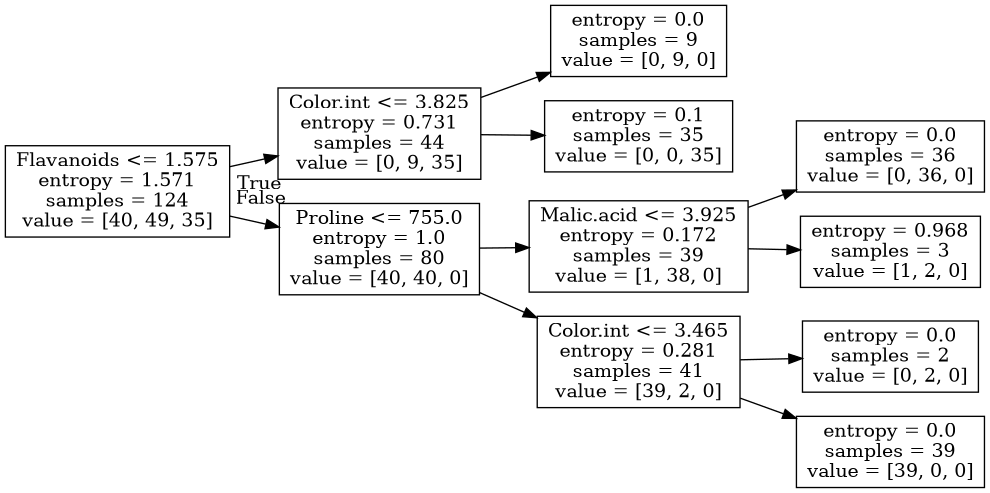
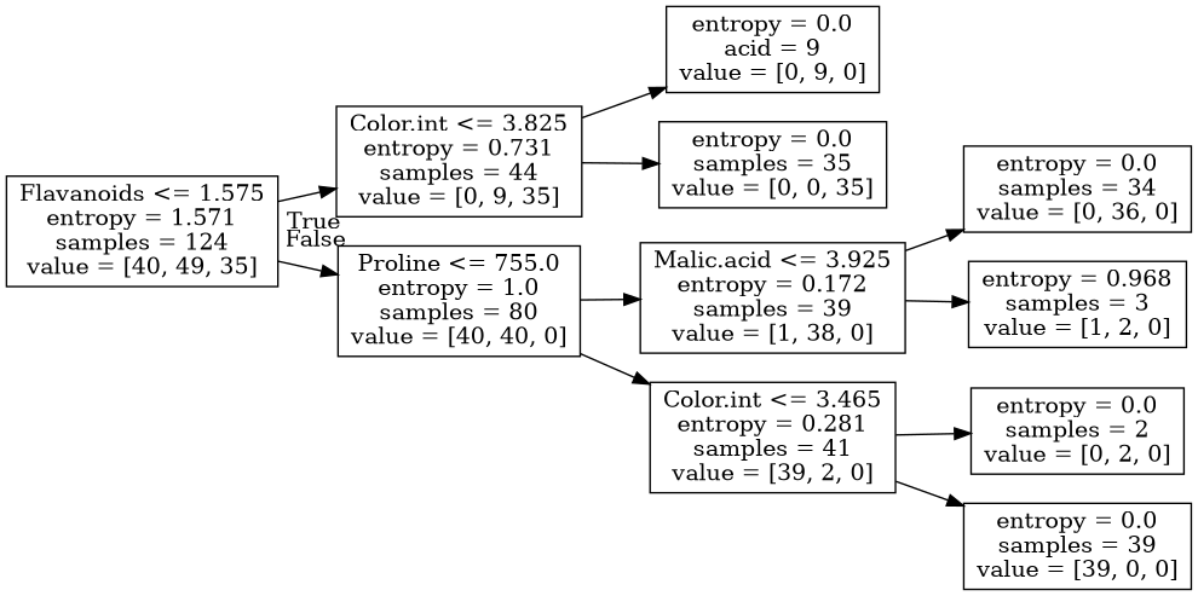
  digraph {
    rankdir=LR
    node [shape=box]
    n1 [label="Flavanoids <= 1.575\nentropy = 1.571\nsamples = 124\nvalue = [40, 49, 35]"]
    n2 [label="Color.int <= 3.825\nentropy = 0.731\nsamples = 44\nvalue = [0, 9, 35]"]
    n3 [label="Proline <= 755.0\nentropy = 1.0\nsamples = 80\nvalue = [40, 40, 0]"]
-   n4 [label="entropy = 0.0\nsamples = 9\nvalue = [0, 9, 0]"]
-   n5 [label="entropy = 0.1\nsamples = 35\nvalue = [0, 0, 35]"]
+   n4 [label="entropy = 0.0\nacid = 9\nvalue = [0, 9, 0]"]
+   n5 [label="entropy = 0.0\nsamples = 35\nvalue = [0, 0, 35]"]
    n6 [label="Malic.acid <= 3.925\nentropy = 0.172\nsamples = 39\nvalue = [1, 38, 0]"]
    n7 [label="Color.int <= 3.465\nentropy = 0.281\nsamples = 41\nvalue = [39, 2, 0]"]
-   n8 [label="entropy = 0.0\nsamples = 36\nvalue = [0, 36, 0]"]
+   n8 [label="entropy = 0.0\nsamples = 34\nvalue = [0, 36, 0]"]
    n9 [label="entropy = 0.968\nsamples = 3\nvalue = [1, 2, 0]"]
    n10 [label="entropy = 0.0\nsamples = 2\nvalue = [0, 2, 0]"]
    n11 [label="entropy = 0.0\nsamples = 39\nvalue = [39, 0, 0]"]
    n1 -> n2 [headlabel=True labelangle=45 labeldistance=2.5]
    n1 -> n3 [headlabel=False labelangle=-45 labeldistance=2.5]
    n2 -> n4
    n2 -> n5
    n3 -> n6
    n3 -> n7
    n6 -> n8
    n6 -> n9
    n7 -> n10
    n7 -> n11
  }
